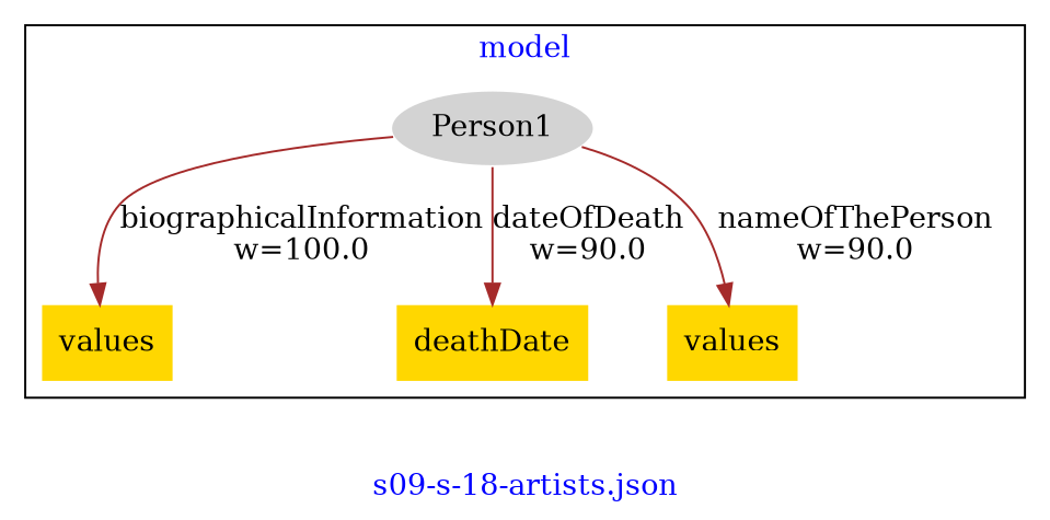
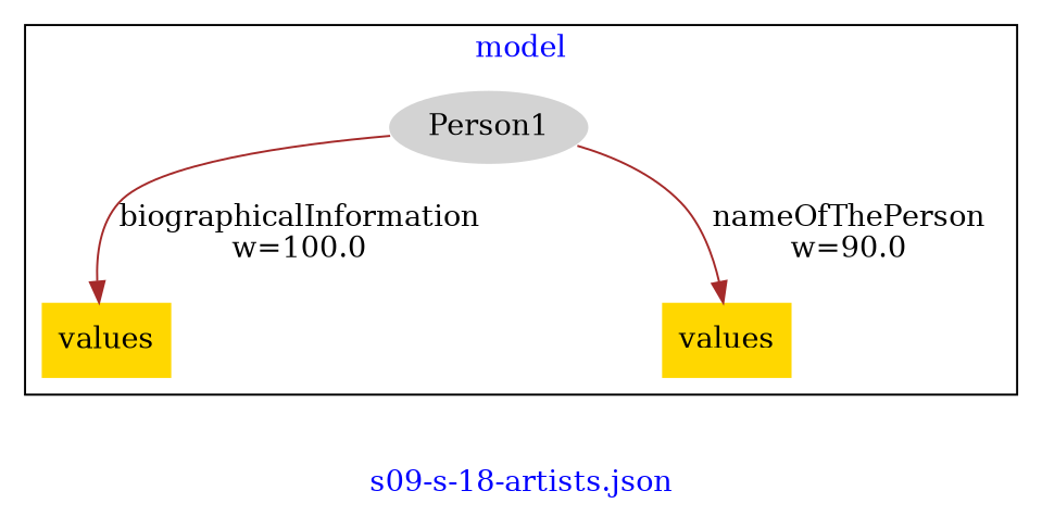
  digraph {
    fontcolor=blue
    label="s09-s-18-artists.json"
    remincross=true
    node [fillcolor=gold style=filled shape=plaintext]
    edge [color=brown fontcolor=black]
    n1 [color=white fillcolor=lightgray label="Person1\n" shape=""]
    n2 [label="values\n"]
-   n3 [label="deathDate\n"]
    n4 [label="values\n"]
    subgraph cluster_1 {
      label=model
      n1
      n2
-     n3
      n4
    }
    n1 -> n2 [label="biographicalInformation\nw=100.0"]
-   n1 -> n3 [label="dateOfDeath\nw=90.0"]
    n1 -> n4 [label="nameOfThePerson\nw=90.0"]
  }
